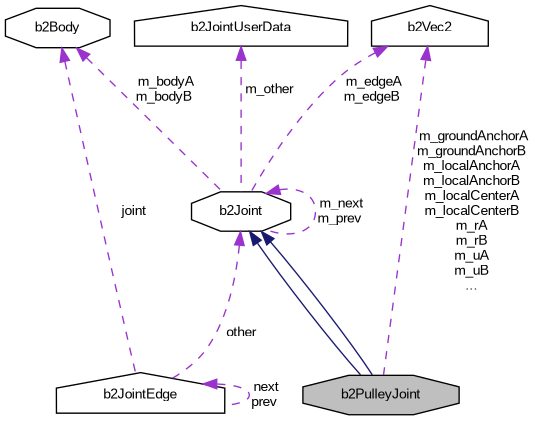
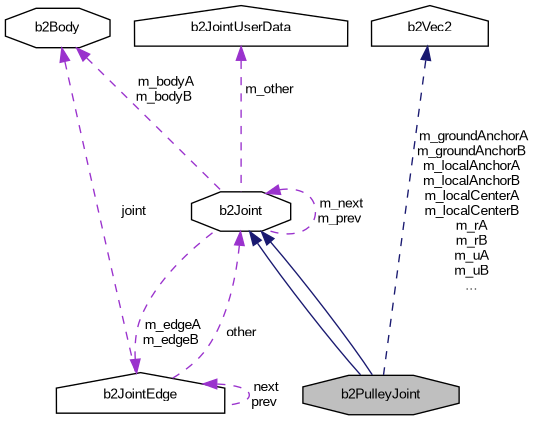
  digraph {
    fontname="Liberation Sans"
    node [color=black fillcolor=white fontname="Liberation Sans" fontsize=10 shape=octagon style=filled]
    edge [color=darkorchid3 dir=back fontname="Liberation Sans" fontsize=10 labelfontname=Helvetica labelfontsize=10 style=dashed]
    n1 [fillcolor=grey75 fontcolor=black height=0.2 label=b2PulleyJoint width=0.4]
    n2 [height=0.2 label=b2Joint width=0.4]
    n3 [height=0.2 label=b2JointEdge shape=house width=0.4]
    n4 [height=0.2 label=b2Body width=0.4]
    n5 [height=0.2 label=b2JointUserData shape=house width=0.4]
    n6 [height=0.2 label=b2Vec2 shape=house width=0.4]
    n2 -> n1 [color=midnightblue style=solid]
    n2 -> n1 [color=midnightblue style=solid]
    n2 -> n2 [label=" m_next\nm_prev"]
    n2 -> n3 [label=" other"]
-   n6 -> n2 [label=" m_edgeA\nm_edgeB"]
+   n3 -> n2 [label=" m_edgeA\nm_edgeB"]
    n3 -> n3 [label=" next\nprev"]
    n4 -> n2 [label=" m_bodyA\nm_bodyB"]
    n4 -> n3 [label=" joint"]
    n5 -> n2 [label=" m_other"]
-   n6 -> n1 [label=" m_groundAnchorA\nm_groundAnchorB\nm_localAnchorA\nm_localAnchorB\nm_localCenterA\nm_localCenterB\nm_rA\nm_rB\nm_uA\nm_uB\n..."]
+   n6 -> n1 [color=midnightblue label=" m_groundAnchorA\nm_groundAnchorB\nm_localAnchorA\nm_localAnchorB\nm_localCenterA\nm_localCenterB\nm_rA\nm_rB\nm_uA\nm_uB\n..."]
  }
